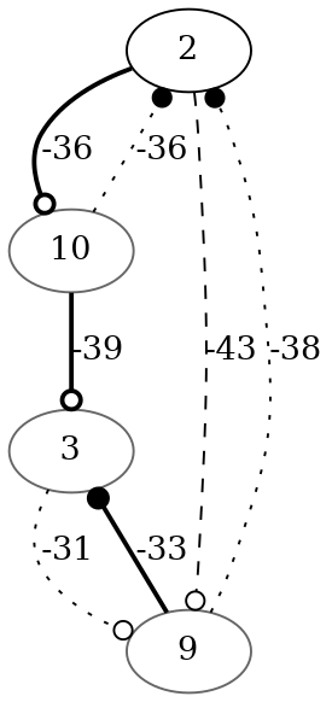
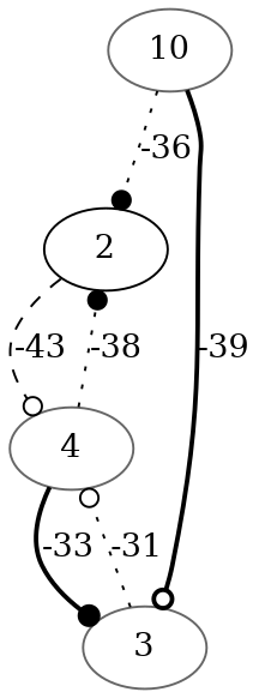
  digraph {
    concentrate=true
    node [color=gray40]
    edge [arrowhead=odot style=bold]
    2 [color=black]
    10
    3
-   4 [label=9]
-   2 -> 10 [label=-36]
+   4
    2 -> 4 [label=-43 style=dashed]
    10 -> 2 [arrowhead=dot label=-36 style=dotted]
    10 -> 3 [label=-39]
    3 -> 4 [label=-31 style=dotted]
    4 -> 2 [arrowhead=dot label=-38 style=dotted]
    4 -> 3 [arrowhead=dot label=-33]
  }
